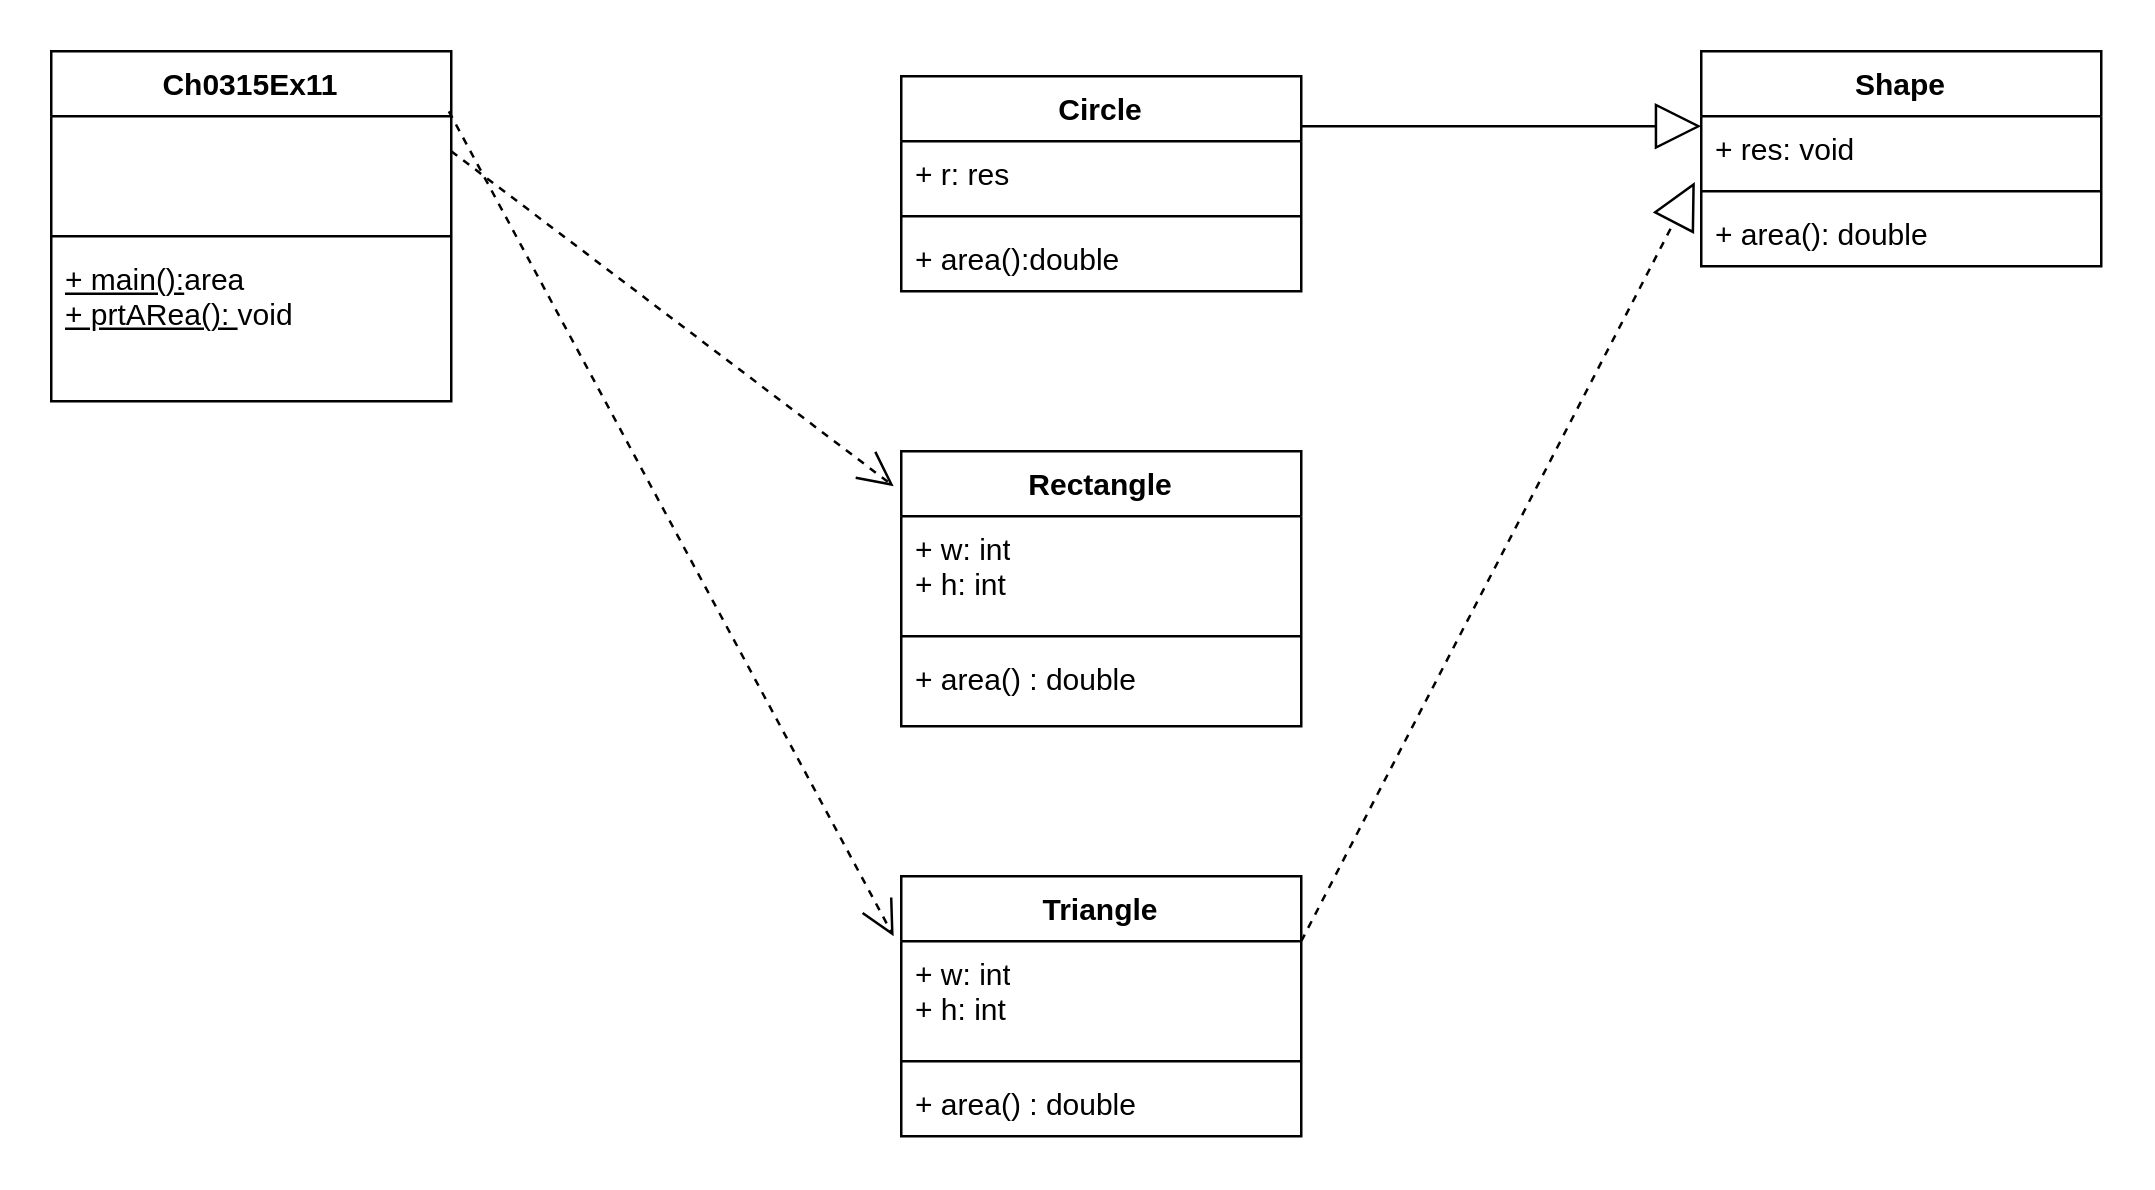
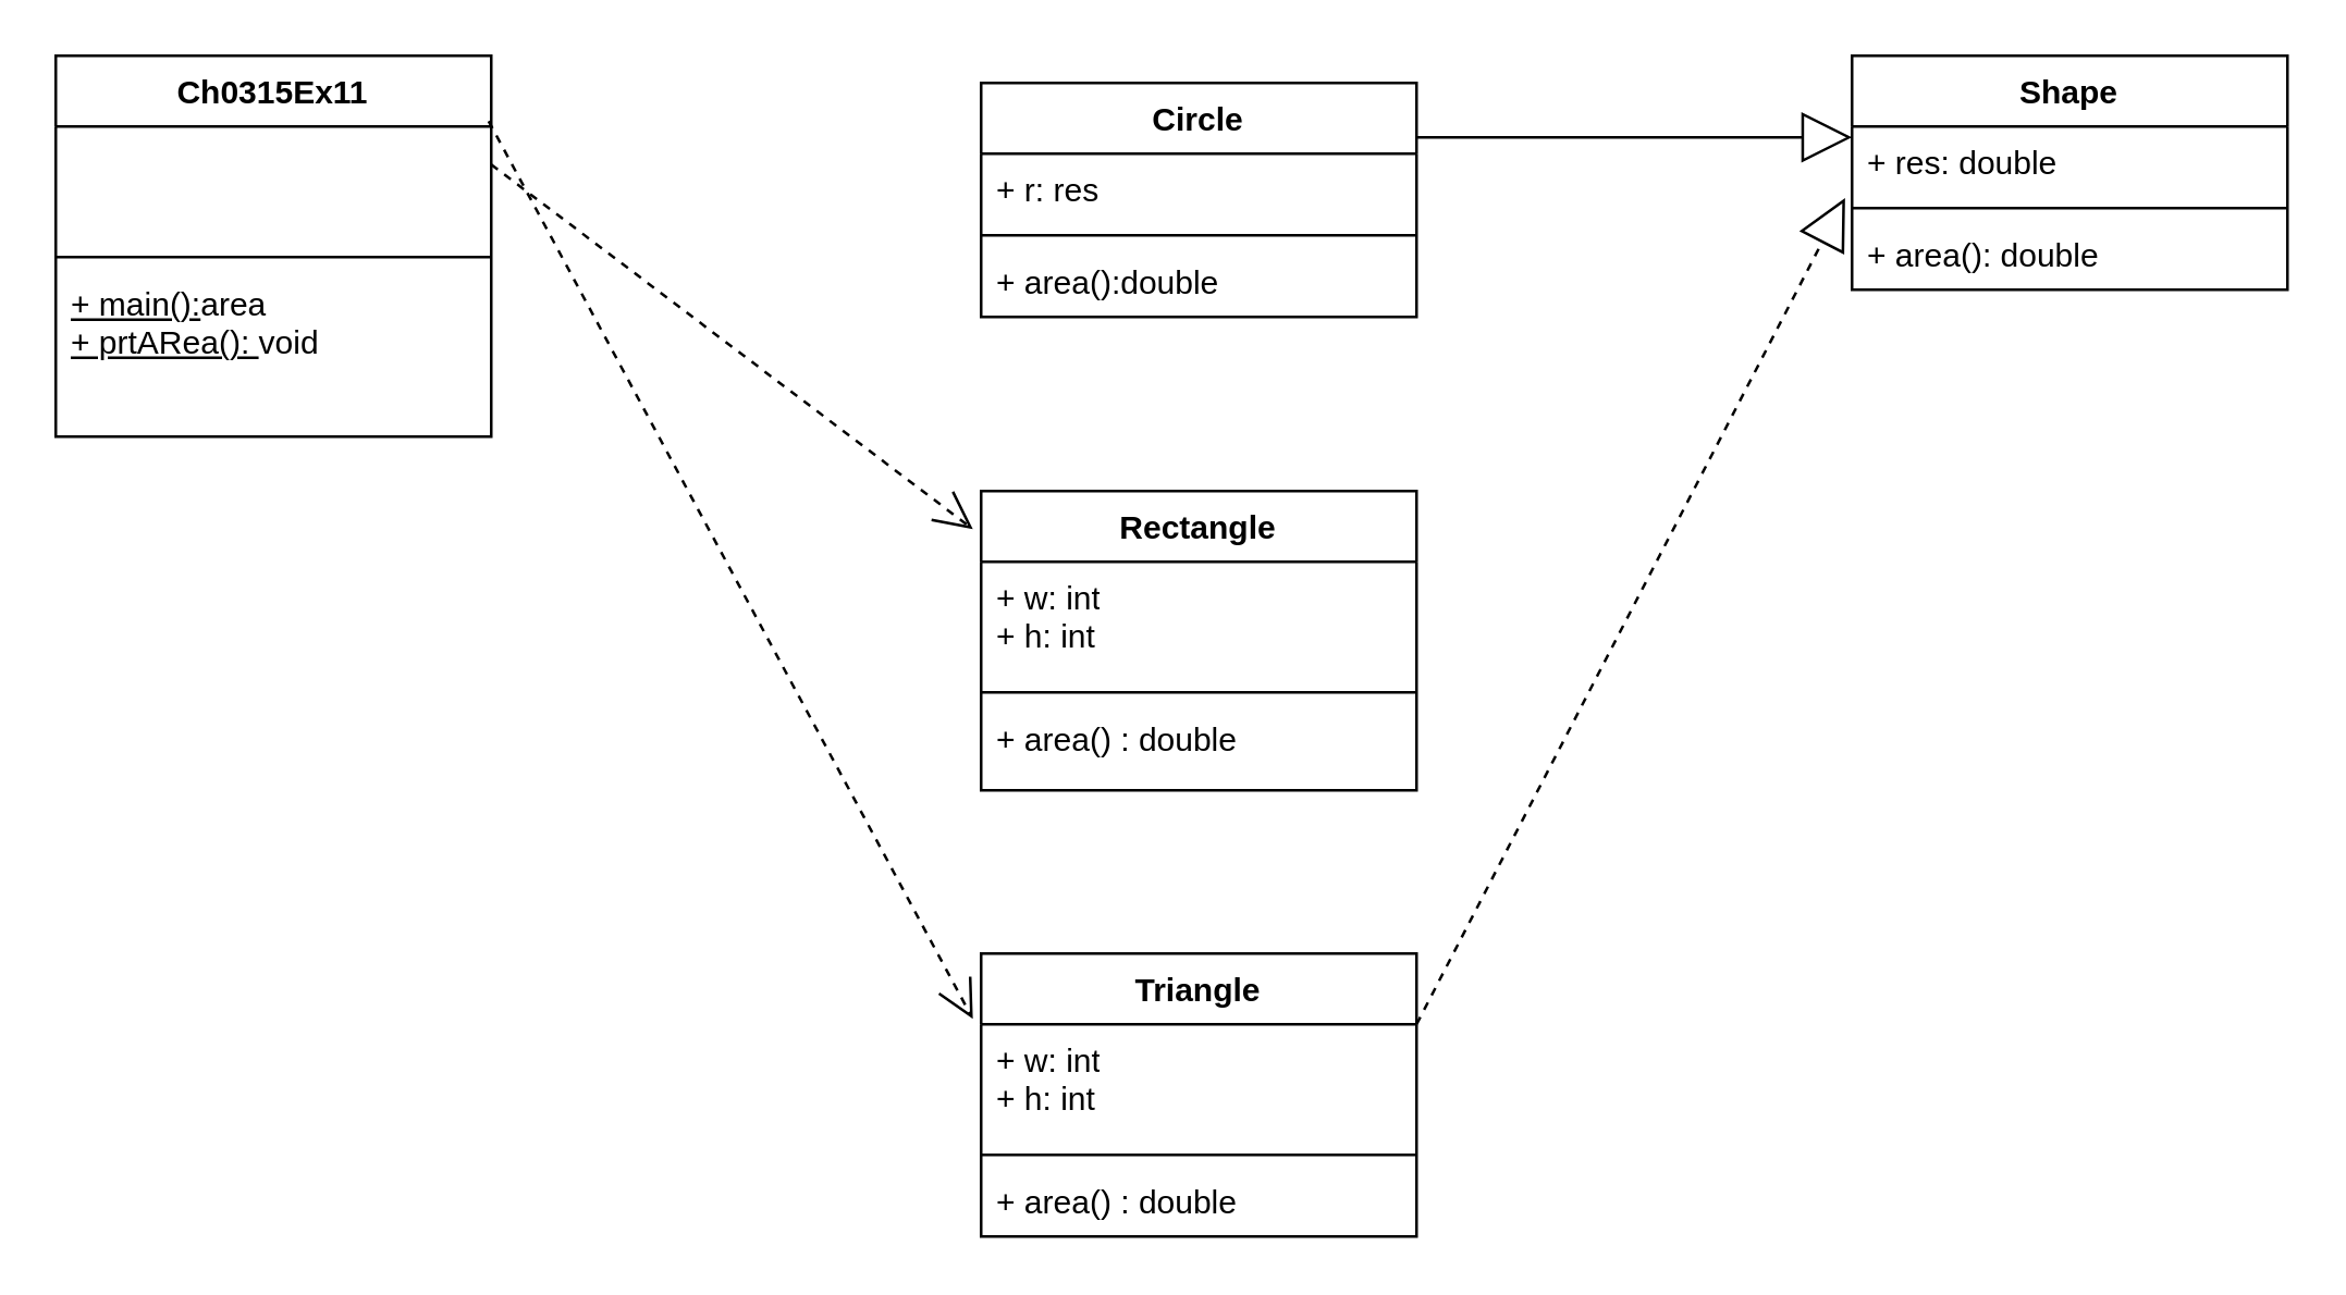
  <mxCell id="0" />
  <mxCell id="1" parent="0" />
  <mxCell id="2" value="Rectangle" style="swimlane;fontStyle=1;align=center;verticalAlign=top;childLayout=stackLayout;horizontal=1;startSize=26;horizontalStack=0;resizeParent=1;resizeParentMax=0;resizeLast=0;collapsible=1;marginBottom=0;whiteSpace=wrap;html=1;" parent="1" vertex="1"><mxGeometry x="360" y="180" width="160" height="110" as="geometry" /></mxCell>
  <mxCell id="3" value="+ w: int&lt;div&gt;+ h: int&lt;/div&gt;&lt;div&gt;&lt;br&gt;&lt;/div&gt;" style="text;strokeColor=none;fillColor=none;align=left;verticalAlign=top;spacingLeft=4;spacingRight=4;overflow=hidden;rotatable=0;points=[[0,0.5],[1,0.5]];portConstraint=eastwest;whiteSpace=wrap;html=1;" parent="2" vertex="1"><mxGeometry y="26" width="160" height="44" as="geometry" /></mxCell>
  <mxCell id="4" value="" style="line;strokeWidth=1;fillColor=none;align=left;verticalAlign=middle;spacingTop=-1;spacingLeft=3;spacingRight=3;rotatable=0;labelPosition=right;points=[];portConstraint=eastwest;strokeColor=inherit;" parent="2" vertex="1"><mxGeometry y="70" width="160" height="8" as="geometry" /></mxCell>
  <mxCell id="5" value="+ area() : double" style="text;strokeColor=none;fillColor=none;align=left;verticalAlign=top;spacingLeft=4;spacingRight=4;overflow=hidden;rotatable=0;points=[[0,0.5],[1,0.5]];portConstraint=eastwest;whiteSpace=wrap;html=1;" parent="2" vertex="1"><mxGeometry y="78" width="160" height="32" as="geometry" /></mxCell>
  <mxCell id="6" value="Shape" style="swimlane;fontStyle=1;align=center;verticalAlign=top;childLayout=stackLayout;horizontal=1;startSize=26;horizontalStack=0;resizeParent=1;resizeParentMax=0;resizeLast=0;collapsible=1;marginBottom=0;whiteSpace=wrap;html=1;" parent="1" vertex="1"><mxGeometry x="680" y="20" width="160" height="86" as="geometry" /></mxCell>
- <mxCell id="7" value="+ res: void" style="text;strokeColor=none;fillColor=none;align=left;verticalAlign=top;spacingLeft=4;spacingRight=4;overflow=hidden;rotatable=0;points=[[0,0.5],[1,0.5]];portConstraint=eastwest;whiteSpace=wrap;html=1;" parent="6" vertex="1"><mxGeometry y="26" width="160" height="26" as="geometry" /></mxCell>
+ <mxCell id="7" value="+ res: double" style="text;strokeColor=none;fillColor=none;align=left;verticalAlign=top;spacingLeft=4;spacingRight=4;overflow=hidden;rotatable=0;points=[[0,0.5],[1,0.5]];portConstraint=eastwest;whiteSpace=wrap;html=1;" parent="6" vertex="1"><mxGeometry y="26" width="160" height="26" as="geometry" /></mxCell>
  <mxCell id="8" value="" style="line;strokeWidth=1;fillColor=none;align=left;verticalAlign=middle;spacingTop=-1;spacingLeft=3;spacingRight=3;rotatable=0;labelPosition=right;points=[];portConstraint=eastwest;strokeColor=inherit;" parent="6" vertex="1"><mxGeometry y="52" width="160" height="8" as="geometry" /></mxCell>
  <mxCell id="9" value="+ area(): double" style="text;strokeColor=none;fillColor=none;align=left;verticalAlign=top;spacingLeft=4;spacingRight=4;overflow=hidden;rotatable=0;points=[[0,0.5],[1,0.5]];portConstraint=eastwest;whiteSpace=wrap;html=1;" parent="6" vertex="1"><mxGeometry y="60" width="160" height="26" as="geometry" /></mxCell>
  <mxCell id="10" value="Circle" style="swimlane;fontStyle=1;align=center;verticalAlign=top;childLayout=stackLayout;horizontal=1;startSize=26;horizontalStack=0;resizeParent=1;resizeParentMax=0;resizeLast=0;collapsible=1;marginBottom=0;whiteSpace=wrap;html=1;" parent="1" vertex="1"><mxGeometry x="360" y="30" width="160" height="86" as="geometry" /></mxCell>
  <mxCell id="11" value="+ r: res" style="text;strokeColor=none;fillColor=none;align=left;verticalAlign=top;spacingLeft=4;spacingRight=4;overflow=hidden;rotatable=0;points=[[0,0.5],[1,0.5]];portConstraint=eastwest;whiteSpace=wrap;html=1;" parent="10" vertex="1"><mxGeometry y="26" width="160" height="26" as="geometry" /></mxCell>
  <mxCell id="12" value="" style="line;strokeWidth=1;fillColor=none;align=left;verticalAlign=middle;spacingTop=-1;spacingLeft=3;spacingRight=3;rotatable=0;labelPosition=right;points=[];portConstraint=eastwest;strokeColor=inherit;" parent="10" vertex="1"><mxGeometry y="52" width="160" height="8" as="geometry" /></mxCell>
  <mxCell id="13" value="+ area():double" style="text;strokeColor=none;fillColor=none;align=left;verticalAlign=top;spacingLeft=4;spacingRight=4;overflow=hidden;rotatable=0;points=[[0,0.5],[1,0.5]];portConstraint=eastwest;whiteSpace=wrap;html=1;" parent="10" vertex="1"><mxGeometry y="60" width="160" height="26" as="geometry" /></mxCell>
  <mxCell id="14" value="Triangle" style="swimlane;fontStyle=1;align=center;verticalAlign=top;childLayout=stackLayout;horizontal=1;startSize=26;horizontalStack=0;resizeParent=1;resizeParentMax=0;resizeLast=0;collapsible=1;marginBottom=0;whiteSpace=wrap;html=1;" parent="1" vertex="1"><mxGeometry x="360" y="350" width="160" height="104" as="geometry" /></mxCell>
  <mxCell id="15" value="+ w: int&lt;div&gt;+ h: int&lt;/div&gt;&lt;div&gt;&lt;br&gt;&lt;/div&gt;" style="text;strokeColor=none;fillColor=none;align=left;verticalAlign=top;spacingLeft=4;spacingRight=4;overflow=hidden;rotatable=0;points=[[0,0.5],[1,0.5]];portConstraint=eastwest;whiteSpace=wrap;html=1;" parent="14" vertex="1"><mxGeometry y="26" width="160" height="44" as="geometry" /></mxCell>
  <mxCell id="16" value="" style="line;strokeWidth=1;fillColor=none;align=left;verticalAlign=middle;spacingTop=-1;spacingLeft=3;spacingRight=3;rotatable=0;labelPosition=right;points=[];portConstraint=eastwest;strokeColor=inherit;" parent="14" vertex="1"><mxGeometry y="70" width="160" height="8" as="geometry" /></mxCell>
  <mxCell id="17" value="+ area() : double" style="text;strokeColor=none;fillColor=none;align=left;verticalAlign=top;spacingLeft=4;spacingRight=4;overflow=hidden;rotatable=0;points=[[0,0.5],[1,0.5]];portConstraint=eastwest;whiteSpace=wrap;html=1;" parent="14" vertex="1"><mxGeometry y="78" width="160" height="26" as="geometry" /></mxCell>
  <mxCell id="18" value="" style="endArrow=block;endSize=16;endFill=0;html=1;rounded=0;" parent="1" edge="1"><mxGeometry x="1" y="78" width="160" relative="1" as="geometry"><mxPoint x="520" y="50" as="sourcePoint" /><mxPoint x="680" y="50" as="targetPoint" /><mxPoint x="60" y="28" as="offset" /></mxGeometry></mxCell>
  <mxCell id="19" value="" style="endArrow=block;endSize=16;endFill=0;html=1;rounded=0;entryX=-0.016;entryY=1.01;entryDx=0;entryDy=0;entryPerimeter=0;exitX=1;exitY=0.25;exitDx=0;exitDy=0;dashed=1;" parent="1" source="14" target="7" edge="1"><mxGeometry x="1" y="78" width="160" relative="1" as="geometry"><mxPoint x="530" y="360" as="sourcePoint" /><mxPoint x="670" y="80" as="targetPoint" /><mxPoint x="60" y="28" as="offset" /></mxGeometry></mxCell>
  <mxCell id="20" value="Ch0315Ex11" style="swimlane;fontStyle=1;align=center;verticalAlign=top;childLayout=stackLayout;horizontal=1;startSize=26;horizontalStack=0;resizeParent=1;resizeParentMax=0;resizeLast=0;collapsible=1;marginBottom=0;whiteSpace=wrap;html=1;" parent="1" vertex="1"><mxGeometry x="20" y="20" width="160" height="140" as="geometry" /></mxCell>
  <mxCell id="21" value="&lt;div&gt;&amp;nbsp;&amp;nbsp;&lt;/div&gt;" style="text;strokeColor=none;fillColor=none;align=left;verticalAlign=top;spacingLeft=4;spacingRight=4;overflow=hidden;rotatable=0;points=[[0,0.5],[1,0.5]];portConstraint=eastwest;whiteSpace=wrap;html=1;" parent="20" vertex="1"><mxGeometry y="26" width="160" height="44" as="geometry" /></mxCell>
  <mxCell id="22" value="" style="line;strokeWidth=1;fillColor=none;align=left;verticalAlign=middle;spacingTop=-1;spacingLeft=3;spacingRight=3;rotatable=0;labelPosition=right;points=[];portConstraint=eastwest;strokeColor=inherit;" parent="20" vertex="1"><mxGeometry y="70" width="160" height="8" as="geometry" /></mxCell>
  <mxCell id="23" value="&lt;u&gt;+ main():&lt;/u&gt;area&lt;div&gt;&lt;u&gt;+ prtARea(): &lt;/u&gt;void&lt;/div&gt;" style="text;strokeColor=none;fillColor=none;align=left;verticalAlign=top;spacingLeft=4;spacingRight=4;overflow=hidden;rotatable=0;points=[[0,0.5],[1,0.5]];portConstraint=eastwest;whiteSpace=wrap;html=1;" parent="20" vertex="1"><mxGeometry y="78" width="160" height="62" as="geometry" /></mxCell>
  <mxCell id="24" value="" style="edgeStyle=none;html=1;endArrow=open;endSize=12;dashed=1;verticalAlign=bottom;rounded=0;entryX=-0.019;entryY=0.127;entryDx=0;entryDy=0;entryPerimeter=0;" parent="1" target="2" edge="1"><mxGeometry width="160" relative="1" as="geometry"><mxPoint x="180" y="60" as="sourcePoint" /><mxPoint x="360" y="50" as="targetPoint" /></mxGeometry></mxCell>
  <mxCell id="25" value="" style="edgeStyle=none;html=1;endArrow=open;endSize=12;dashed=1;verticalAlign=bottom;rounded=0;entryX=-0.019;entryY=-0.045;entryDx=0;entryDy=0;entryPerimeter=0;exitX=0.994;exitY=-0.045;exitDx=0;exitDy=0;exitPerimeter=0;" parent="1" source="21" target="15" edge="1"><mxGeometry width="160" relative="1" as="geometry"><mxPoint x="210" y="60" as="sourcePoint" /><mxPoint x="370" y="60" as="targetPoint" /></mxGeometry></mxCell>
